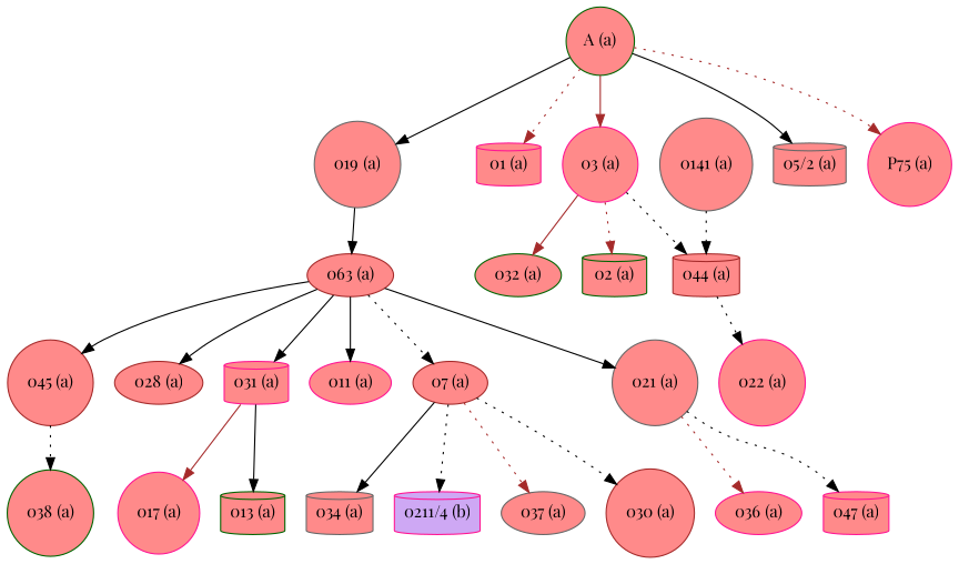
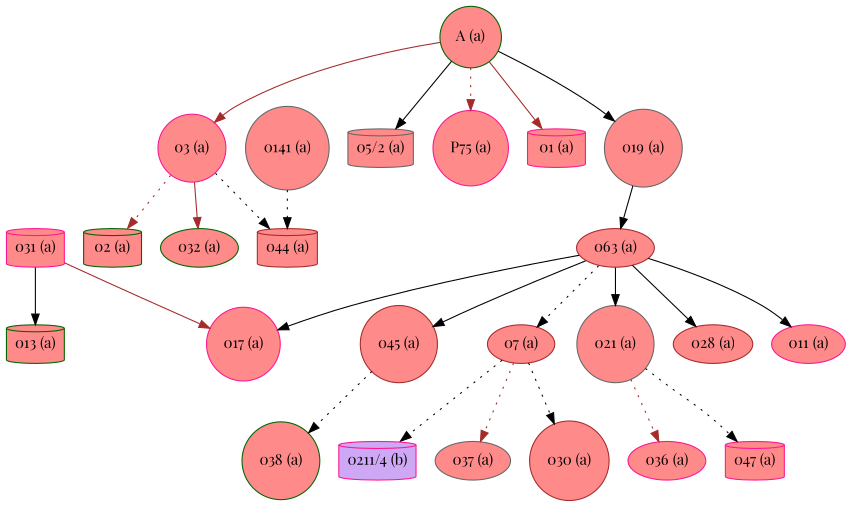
  strict digraph {
    fontname="Playfair Display"
    node [color=deeppink fillcolor="#FF8A8A" fontname="Playfair Display" shape=circle style=filled]
    edge [color=black fontname="Playfair Display" style=solid]
    "038 (a)" [color=darkgreen]
    "032 (a)" [color=darkgreen shape=ellipse]
-   "034 (a)" [color=gray40 shape=cylinder]
    "063 (a)" [color=brown shape=ellipse]
    "028 (a)" [color=brown shape=ellipse]
    "031 (a)" [shape=cylinder]
    "011 (a)" [shape=ellipse]
    "045 (a)" [color=brown]
    "07 (a)" [color=brown shape=ellipse]
    "021 (a)" [color=gray40]
    "017 (a)"
    "013 (a)" [color=darkgreen shape=cylinder]
    n13 [fillcolor="#CEA8F4" label="0211/4 (b)" shape=cylinder]
    "037 (a)" [color=gray40 shape=ellipse]
    "030 (a)" [color=brown]
    "036 (a)" [shape=ellipse]
    "047 (a)" [shape=cylinder]
    "01 (a)" [shape=cylinder]
    "02 (a)" [color=darkgreen shape=cylinder]
    "03 (a)"
    "044 (a)" [color=brown shape=cylinder]
-   "022 (a)"
    "0141 (a)" [color=gray40]
    "019 (a)" [color=gray40]
    "05/2 (a)" [color=gray40 shape=cylinder]
    "A (a)" [color=darkgreen]
    "P75 (a)"
    "063 (a)" -> "028 (a)"
-   "063 (a)" -> "031 (a)"
+   "063 (a)" -> "017 (a)"
    "063 (a)" -> "011 (a)"
    "063 (a)" -> "045 (a)"
    "063 (a)" -> "07 (a)" [style=dotted]
    "063 (a)" -> "021 (a)"
    "031 (a)" -> "017 (a)" [color=brown]
    "031 (a)" -> "013 (a)"
    "045 (a)" -> "038 (a)" [style=dotted]
-   "07 (a)" -> "034 (a)"
    "07 (a)" -> n13 [style=dotted]
    "07 (a)" -> "037 (a)" [color=brown style=dotted]
    "07 (a)" -> "030 (a)" [style=dotted]
    "021 (a)" -> "036 (a)" [color=brown style=dotted]
    "021 (a)" -> "047 (a)" [style=dotted]
    "03 (a)" -> "032 (a)" [color=brown]
    "03 (a)" -> "02 (a)" [color=brown style=dotted]
    "03 (a)" -> "044 (a)" [style=dotted]
-   "044 (a)" -> "022 (a)" [style=dotted]
    "0141 (a)" -> "044 (a)" [style=dotted]
    "019 (a)" -> "063 (a)"
-   "A (a)" -> "01 (a)" [color=brown style=dotted]
+   "A (a)" -> "01 (a)" [color=brown]
    "A (a)" -> "03 (a)" [color=brown]
    "A (a)" -> "019 (a)"
    "A (a)" -> "05/2 (a)"
    "A (a)" -> "P75 (a)" [color=brown style=dotted]
  }
